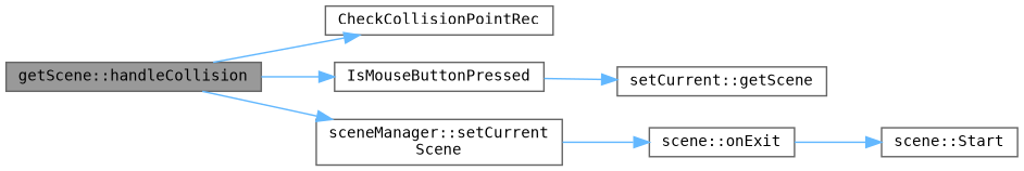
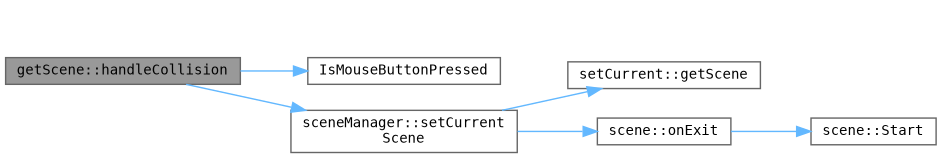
  digraph {
    fontname="DejaVu Sans Mono"
    rankdir=LR
    node [color=grey40 fillcolor=white fontname="DejaVu Sans Mono" fontsize=10 shape=box style=filled]
    edge [color=steelblue1 fontname="DejaVu Sans Mono" fontsize=10 labelfontname=Helvetica labelfontsize=10 style=solid]
    n1 [color=gray40 fillcolor=grey60 fontcolor=black height=0.2 label="getScene::handleCollision" width=0.4]
-   n2 [height=0.2 label=CheckCollisionPointRec width=0.4]
    n3 [height=0.2 label=IsMouseButtonPressed width=0.4]
    n4 [height=0.2 label="sceneManager::setCurrent\lScene" width=0.4]
    n5 [height=0.2 label="setCurrent::getScene" width=0.4]
    n6 [height=0.2 label="scene::onExit" width=0.4]
    n7 [height=0.2 label="scene::Start" width=0.4]
-   n1 -> n2
    n1 -> n3
    n1 -> n4
-   n3 -> n5
+   n4 -> n5
    n4 -> n6
    n6 -> n7
  }
